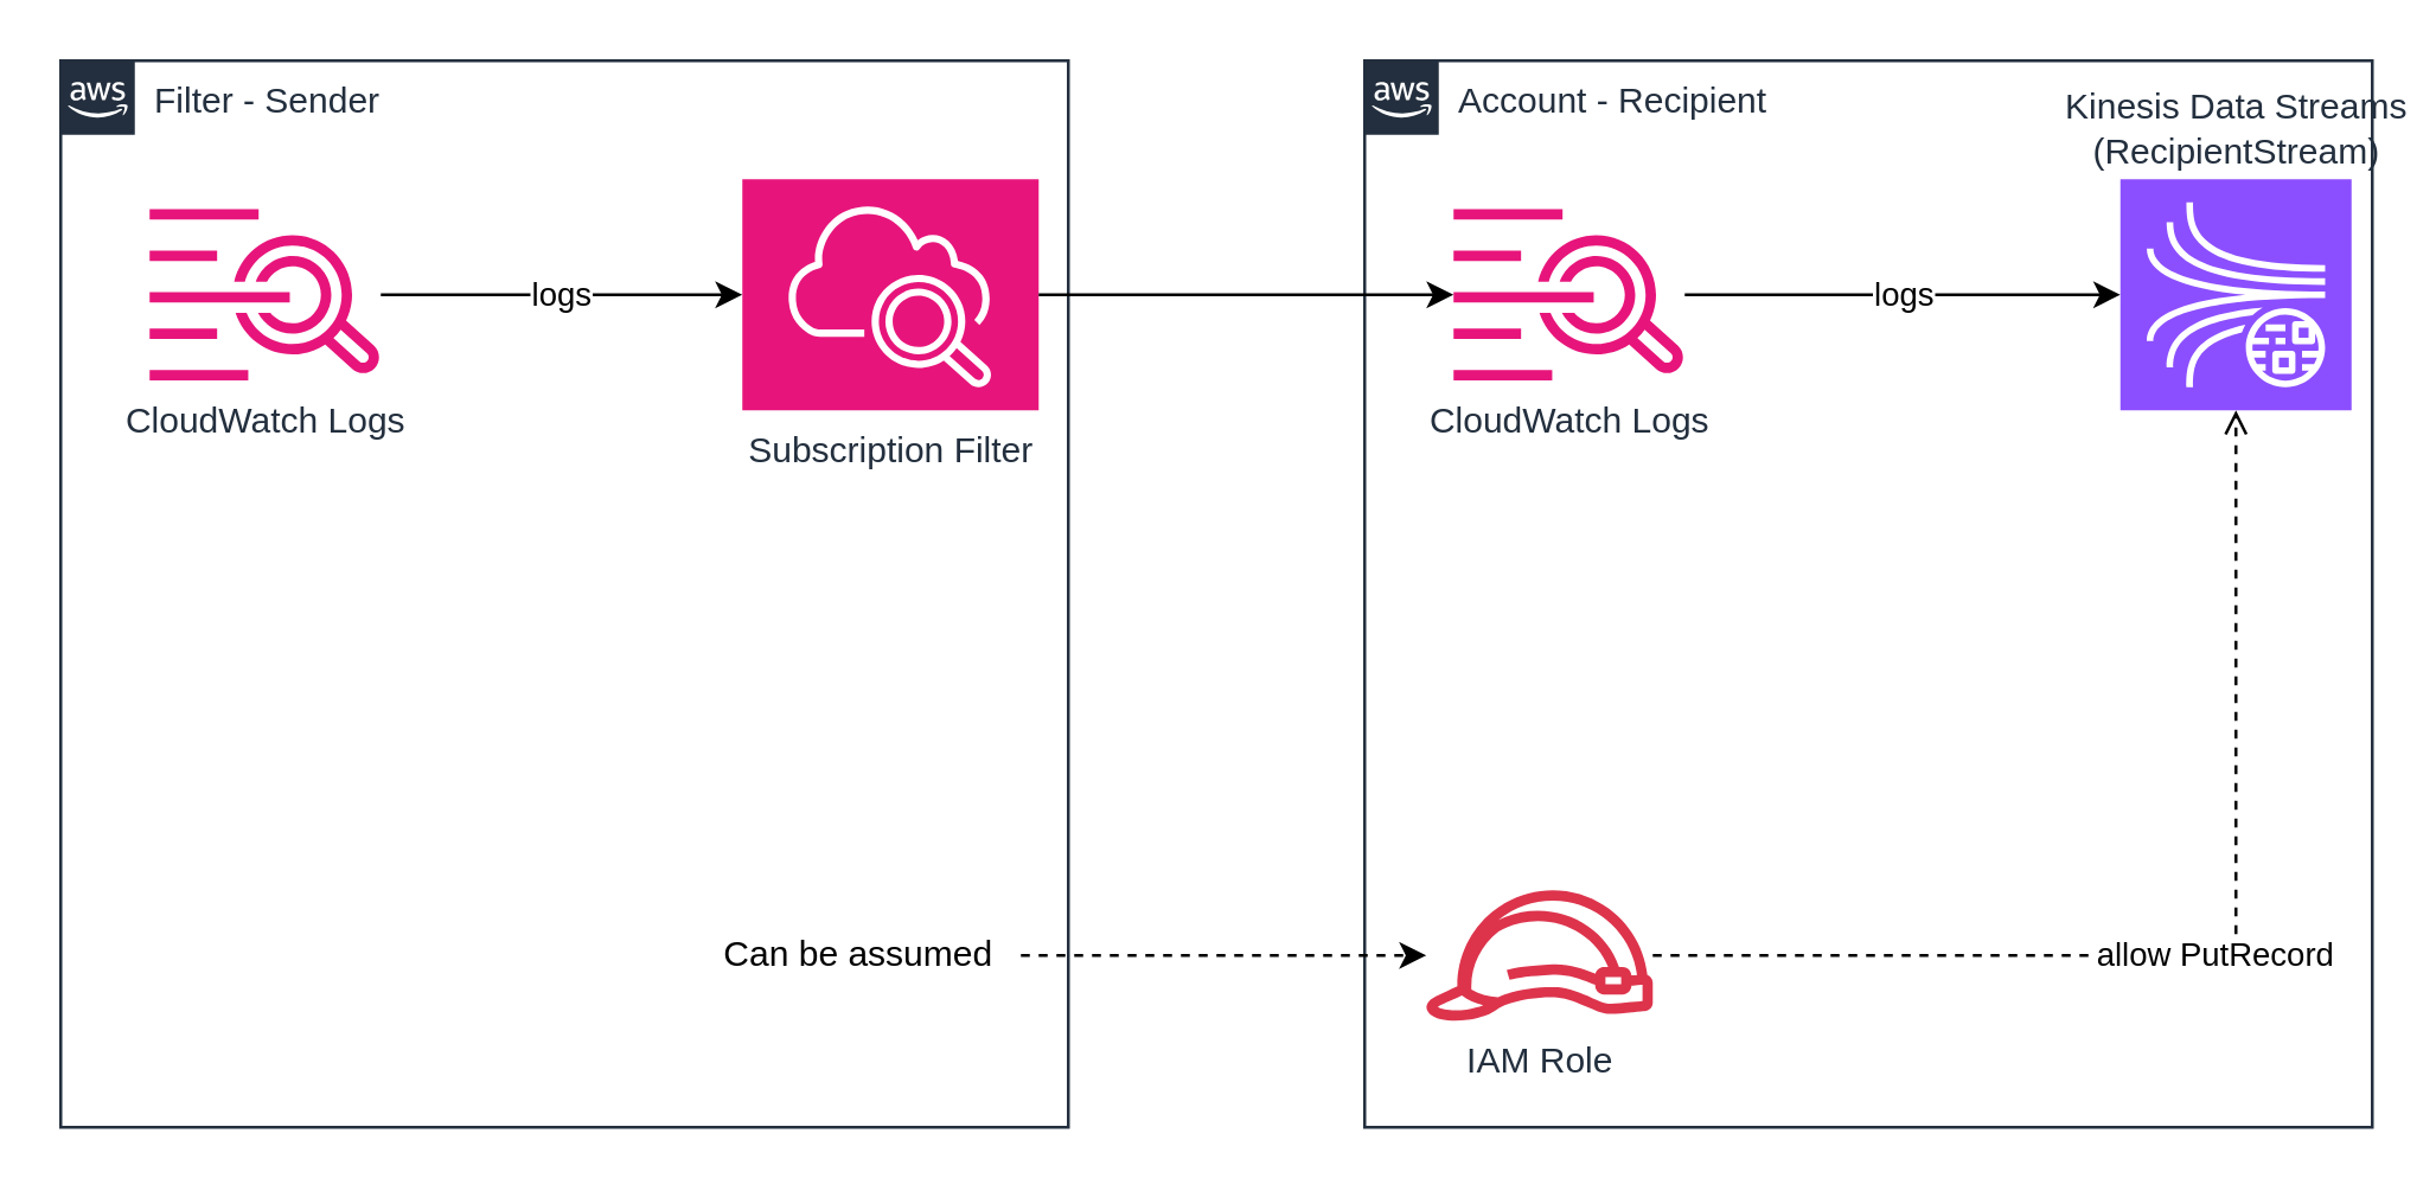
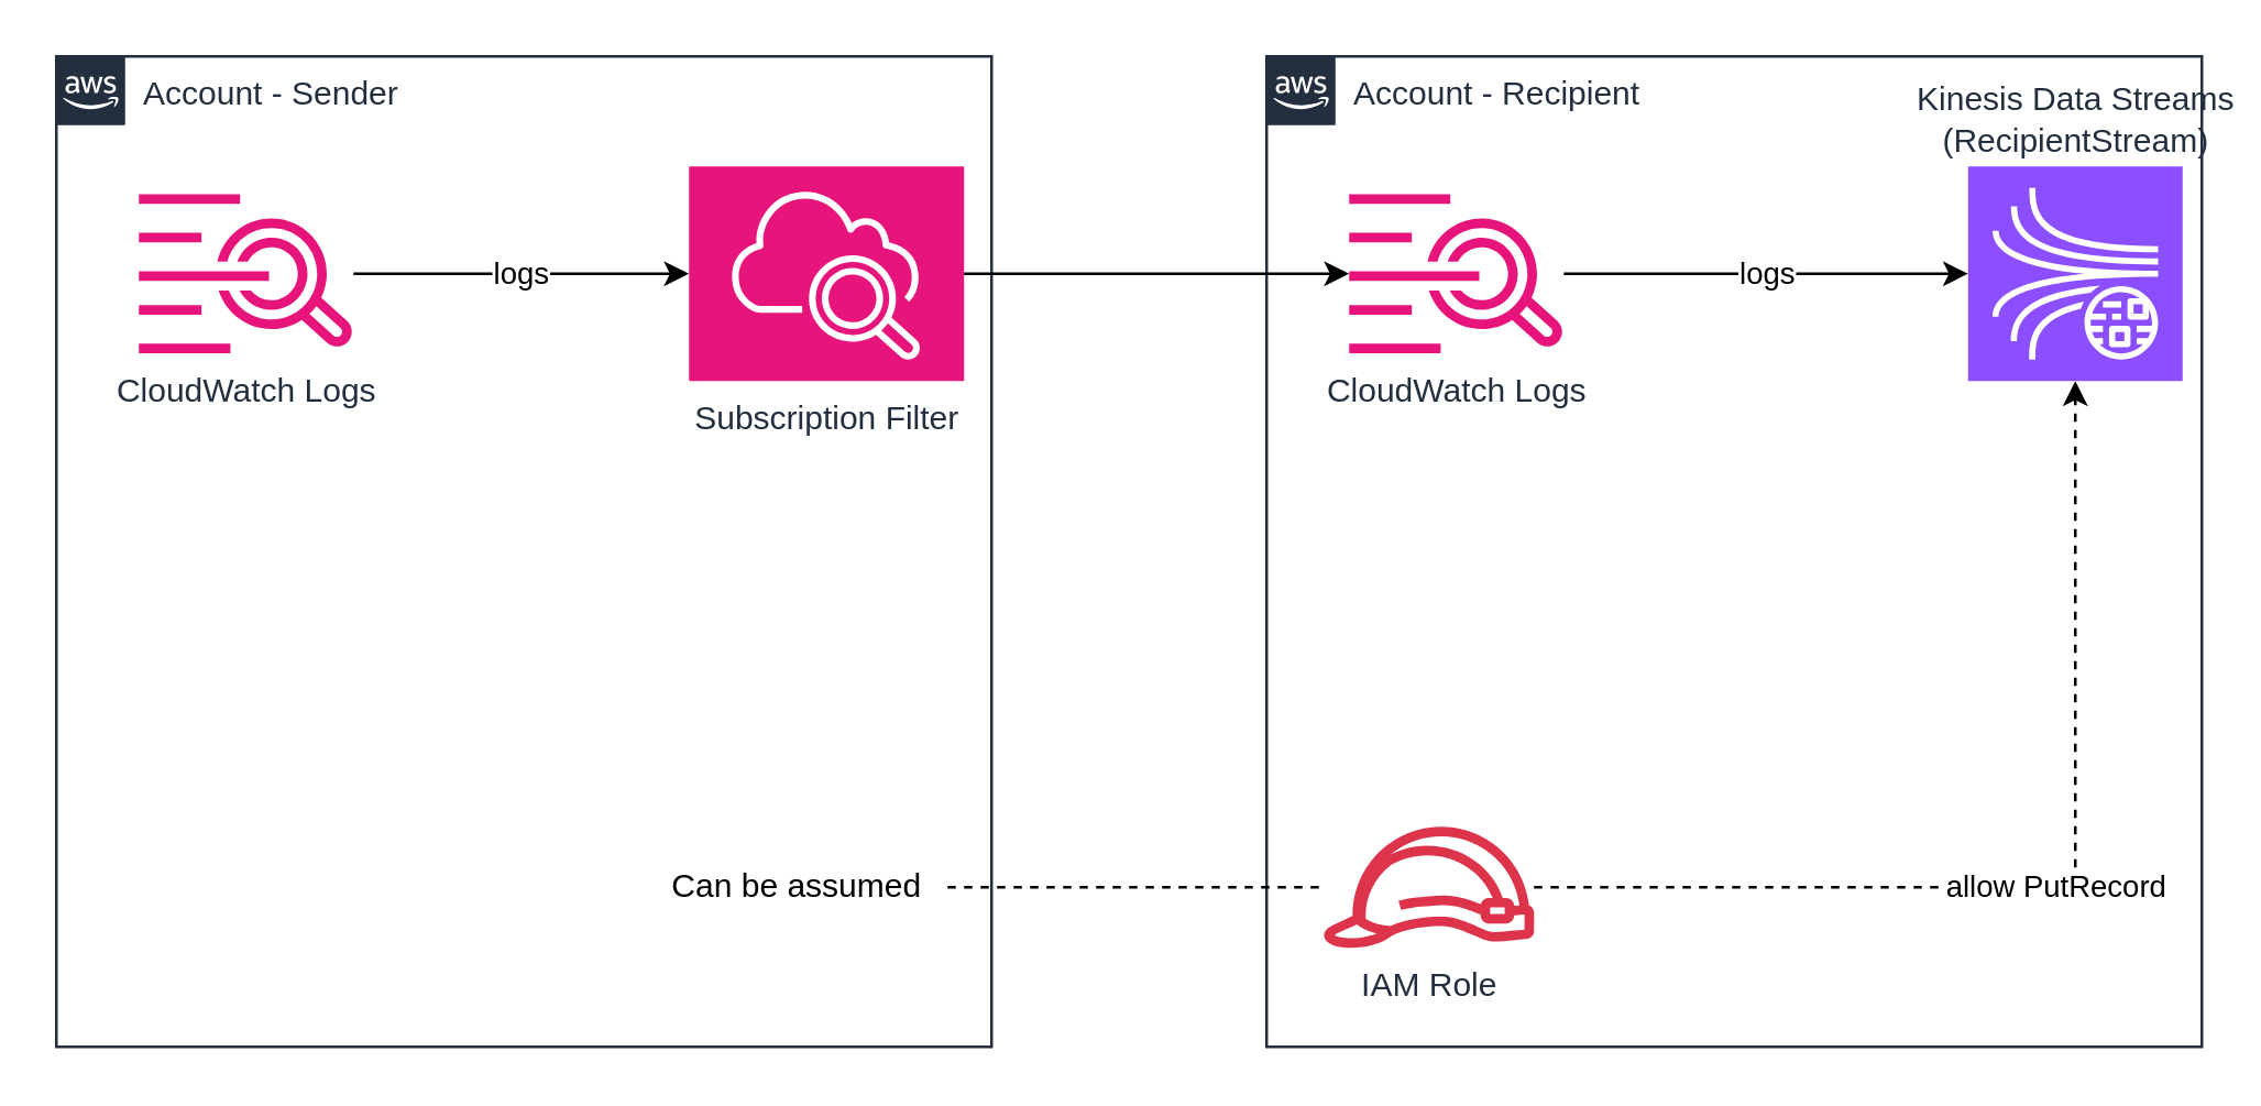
  <mxCell id="0" />
  <mxCell id="1" parent="0" />
- <mxCell id="2" value="Filter - Sender" style="points=[[0,0],[0.25,0],[0.5,0],[0.75,0],[1,0],[1,0.25],[1,0.5],[1,0.75],[1,1],[0.75,1],[0.5,1],[0.25,1],[0,1],[0,0.75],[0,0.5],[0,0.25]];outlineConnect=0;gradientColor=none;html=1;whiteSpace=wrap;fontSize=12;fontStyle=0;container=1;pointerEvents=0;collapsible=0;recursiveResize=0;shape=mxgraph.aws4.group;grIcon=mxgraph.aws4.group_aws_cloud_alt;strokeColor=#232F3E;fillColor=none;verticalAlign=top;align=left;spacingLeft=30;fontColor=#232F3E;dashed=0;" vertex="1" parent="1"><mxGeometry x="20" y="20" width="340" height="360" as="geometry" /></mxCell>
+ <mxCell id="2" value="Account - Sender" style="points=[[0,0],[0.25,0],[0.5,0],[0.75,0],[1,0],[1,0.25],[1,0.5],[1,0.75],[1,1],[0.75,1],[0.5,1],[0.25,1],[0,1],[0,0.75],[0,0.5],[0,0.25]];outlineConnect=0;gradientColor=none;html=1;whiteSpace=wrap;fontSize=12;fontStyle=0;container=1;pointerEvents=0;collapsible=0;recursiveResize=0;shape=mxgraph.aws4.group;grIcon=mxgraph.aws4.group_aws_cloud_alt;strokeColor=#232F3E;fillColor=none;verticalAlign=top;align=left;spacingLeft=30;fontColor=#232F3E;dashed=0;" vertex="1" parent="1"><mxGeometry x="20" y="20" width="340" height="360" as="geometry" /></mxCell>
  <mxCell id="3" value="logs" style="edgeStyle=orthogonalEdgeStyle;rounded=0;orthogonalLoop=1;jettySize=auto;html=1;" edge="1" parent="2" source="4" target="5"><mxGeometry relative="1" as="geometry" /></mxCell>
  <mxCell id="4" value="CloudWatch Logs" style="sketch=0;outlineConnect=0;fontColor=#232F3E;gradientColor=none;fillColor=#E7157B;strokeColor=none;dashed=0;verticalLabelPosition=bottom;verticalAlign=top;align=center;html=1;fontSize=12;fontStyle=0;aspect=fixed;pointerEvents=1;shape=mxgraph.aws4.cloudwatch_logs;" vertex="1" parent="2"><mxGeometry x="30" y="50" width="78" height="58" as="geometry" /></mxCell>
  <mxCell id="5" value="Subscription Filter" style="sketch=0;points=[[0,0,0],[0.25,0,0],[0.5,0,0],[0.75,0,0],[1,0,0],[0,1,0],[0.25,1,0],[0.5,1,0],[0.75,1,0],[1,1,0],[0,0.25,0],[0,0.5,0],[0,0.75,0],[1,0.25,0],[1,0.5,0],[1,0.75,0]];points=[[0,0,0],[0.25,0,0],[0.5,0,0],[0.75,0,0],[1,0,0],[0,1,0],[0.25,1,0],[0.5,1,0],[0.75,1,0],[1,1,0],[0,0.25,0],[0,0.5,0],[0,0.75,0],[1,0.25,0],[1,0.5,0],[1,0.75,0]];outlineConnect=0;fontColor=#232F3E;fillColor=#E7157B;strokeColor=#ffffff;dashed=0;verticalLabelPosition=bottom;verticalAlign=top;align=center;html=1;fontSize=12;fontStyle=0;aspect=fixed;shape=mxgraph.aws4.resourceIcon;resIcon=mxgraph.aws4.cloudwatch_2;" vertex="1" parent="2"><mxGeometry x="230" y="40" width="100" height="78" as="geometry" /></mxCell>
  <mxCell id="6" value="Can be assumed" style="text;html=1;align=center;verticalAlign=middle;resizable=0;points=[];autosize=1;strokeColor=none;fillColor=none;" vertex="1" parent="2"><mxGeometry x="214" y="287" width="110" height="30" as="geometry" /></mxCell>
  <mxCell id="7" value="Account - Recipient" style="points=[[0,0],[0.25,0],[0.5,0],[0.75,0],[1,0],[1,0.25],[1,0.5],[1,0.75],[1,1],[0.75,1],[0.5,1],[0.25,1],[0,1],[0,0.75],[0,0.5],[0,0.25]];outlineConnect=0;gradientColor=none;html=1;whiteSpace=wrap;fontSize=12;fontStyle=0;container=1;pointerEvents=0;collapsible=0;recursiveResize=0;shape=mxgraph.aws4.group;grIcon=mxgraph.aws4.group_aws_cloud_alt;strokeColor=#232F3E;fillColor=none;verticalAlign=top;align=left;spacingLeft=30;fontColor=#232F3E;dashed=0;" vertex="1" parent="1"><mxGeometry x="460" y="20" width="340" height="360" as="geometry" /></mxCell>
  <mxCell id="8" value="logs" style="edgeStyle=orthogonalEdgeStyle;rounded=0;orthogonalLoop=1;jettySize=auto;html=1;entryX=0;entryY=0.5;entryDx=0;entryDy=0;entryPerimeter=0;" edge="1" parent="7" source="9" target="12"><mxGeometry relative="1" as="geometry"><mxPoint x="230" y="79" as="targetPoint" /></mxGeometry></mxCell>
  <mxCell id="9" value="CloudWatch Logs" style="sketch=0;outlineConnect=0;fontColor=#232F3E;gradientColor=none;fillColor=#E7157B;strokeColor=none;dashed=0;verticalLabelPosition=bottom;verticalAlign=top;align=center;html=1;fontSize=12;fontStyle=0;aspect=fixed;pointerEvents=1;shape=mxgraph.aws4.cloudwatch_logs;" vertex="1" parent="7"><mxGeometry x="30" y="50" width="78" height="58" as="geometry" /></mxCell>
- <mxCell id="10" value="allow PutRecord" style="edgeStyle=orthogonalEdgeStyle;rounded=0;orthogonalLoop=1;jettySize=auto;html=1;dashed=1;endArrow=open;" edge="1" parent="7" source="11" target="12"><mxGeometry relative="1" as="geometry" /></mxCell>
+ <mxCell id="10" value="allow PutRecord" style="edgeStyle=orthogonalEdgeStyle;rounded=0;orthogonalLoop=1;jettySize=auto;html=1;dashed=1;" edge="1" parent="7" source="11" target="12"><mxGeometry relative="1" as="geometry" /></mxCell>
  <mxCell id="11" value="IAM Role" style="sketch=0;outlineConnect=0;fontColor=#232F3E;gradientColor=none;fillColor=#DD344C;strokeColor=none;dashed=0;verticalLabelPosition=bottom;verticalAlign=top;align=center;html=1;fontSize=12;fontStyle=0;aspect=fixed;pointerEvents=1;shape=mxgraph.aws4.role;" vertex="1" parent="7"><mxGeometry x="20" y="280" width="78" height="44" as="geometry" /></mxCell>
  <mxCell id="12" value="Kinesis Data Streams&lt;br&gt;(RecipientStream)" style="sketch=0;points=[[0,0,0],[0.25,0,0],[0.5,0,0],[0.75,0,0],[1,0,0],[0,1,0],[0.25,1,0],[0.5,1,0],[0.75,1,0],[1,1,0],[0,0.25,0],[0,0.5,0],[0,0.75,0],[1,0.25,0],[1,0.5,0],[1,0.75,0]];outlineConnect=0;fontColor=#232F3E;fillColor=#8C4FFF;strokeColor=#ffffff;dashed=0;verticalLabelPosition=top;verticalAlign=bottom;align=center;html=1;fontSize=12;fontStyle=0;aspect=fixed;shape=mxgraph.aws4.resourceIcon;resIcon=mxgraph.aws4.kinesis_data_streams;labelPosition=center;" vertex="1" parent="7"><mxGeometry x="255" y="40" width="78" height="78" as="geometry" /></mxCell>
  <mxCell id="13" style="edgeStyle=orthogonalEdgeStyle;rounded=0;orthogonalLoop=1;jettySize=auto;html=1;" edge="1" parent="1" source="5" target="9"><mxGeometry relative="1" as="geometry" /></mxCell>
- <mxCell id="14" style="edgeStyle=orthogonalEdgeStyle;rounded=0;orthogonalLoop=1;jettySize=auto;html=1;dashed=1;" edge="1" parent="1" source="6" target="11"><mxGeometry relative="1" as="geometry" /></mxCell>
+ <mxCell id="14" style="edgeStyle=orthogonalEdgeStyle;rounded=0;orthogonalLoop=1;jettySize=auto;html=1;dashed=1;endArrow=none;" edge="1" parent="1" source="6" target="11"><mxGeometry relative="1" as="geometry" /></mxCell>
